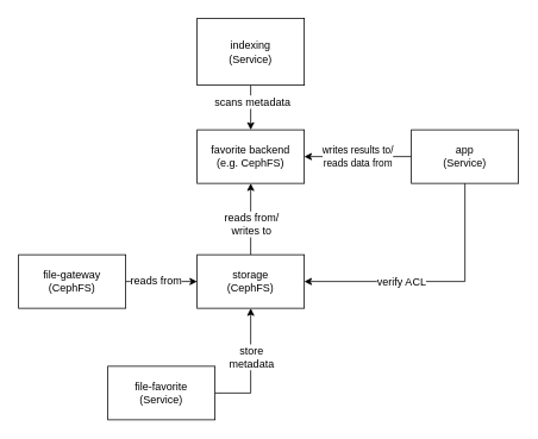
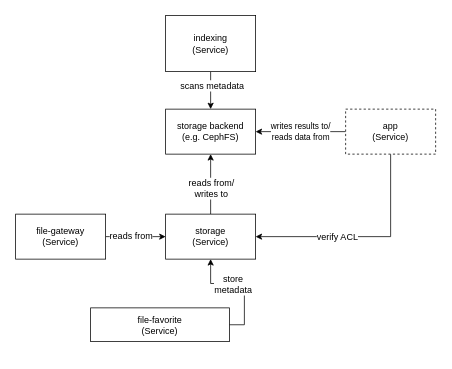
  <mxCell id="0" />
  <mxCell id="1" parent="0" />
  <mxCell id="2" value="" style="edgeStyle=orthogonalEdgeStyle;rounded=0;orthogonalLoop=1;jettySize=auto;html=1;" parent="1" source="4" target="5" edge="1"><mxGeometry relative="1" as="geometry" /></mxCell>
  <mxCell id="3" value="&lt;div&gt;reads from/&lt;/div&gt;&lt;div&gt;writes to&lt;br&gt;&lt;/div&gt;" style="text;html=1;resizable=0;points=[];align=center;verticalAlign=middle;labelBackgroundColor=#ffffff;" parent="2" vertex="1" connectable="0"><mxGeometry x="-0.3" relative="1" as="geometry"><mxPoint y="-7" as="offset" /></mxGeometry></mxCell>
- <mxCell id="4" value="&lt;div&gt;storage&lt;/div&gt;&lt;div&gt;(CephFS)&lt;br&gt;&lt;/div&gt;" style="rounded=0;whiteSpace=wrap;html=1;" parent="1" vertex="1"><mxGeometry x="220" y="285" width="120" height="60" as="geometry" /></mxCell>
- <mxCell id="5" value="&lt;div&gt;favorite backend &lt;br&gt;&lt;/div&gt;&lt;div&gt;(e.g. CephFS)&lt;/div&gt;" style="rounded=0;whiteSpace=wrap;html=1;" parent="1" vertex="1"><mxGeometry x="220" y="145" width="120" height="60" as="geometry" /></mxCell>
+ <mxCell id="4" value="&lt;div&gt;storage&lt;/div&gt;&lt;div&gt;(Service)&lt;br&gt;&lt;/div&gt;" style="rounded=0;whiteSpace=wrap;html=1;" parent="1" vertex="1"><mxGeometry x="220" y="285" width="120" height="60" as="geometry" /></mxCell>
+ <mxCell id="5" value="&lt;div&gt;storage backend &lt;br&gt;&lt;/div&gt;&lt;div&gt;(e.g. CephFS)&lt;/div&gt;" style="rounded=0;whiteSpace=wrap;html=1;" parent="1" vertex="1"><mxGeometry x="220" y="145" width="120" height="60" as="geometry" /></mxCell>
  <mxCell id="6" value="" style="edgeStyle=orthogonalEdgeStyle;rounded=0;orthogonalLoop=1;jettySize=auto;html=1;" parent="1" source="8" target="4" edge="1"><mxGeometry relative="1" as="geometry" /></mxCell>
  <mxCell id="7" value="reads from" style="text;html=1;resizable=0;points=[];align=center;verticalAlign=middle;labelBackgroundColor=#ffffff;" parent="6" vertex="1" connectable="0"><mxGeometry x="-0.175" y="1" relative="1" as="geometry"><mxPoint as="offset" /></mxGeometry></mxCell>
- <mxCell id="8" value="&lt;div&gt;file-gateway&lt;/div&gt;&lt;div&gt;(CephFS)&lt;br&gt;&lt;/div&gt;" style="rounded=0;whiteSpace=wrap;html=1;" parent="1" vertex="1"><mxGeometry x="20" y="285" width="120" height="60" as="geometry" /></mxCell>
+ <mxCell id="8" value="&lt;div&gt;file-gateway&lt;/div&gt;&lt;div&gt;(Service)&lt;br&gt;&lt;/div&gt;" style="rounded=0;whiteSpace=wrap;html=1;" parent="1" vertex="1"><mxGeometry x="20" y="285" width="120" height="60" as="geometry" /></mxCell>
  <mxCell id="9" value="&lt;div&gt;writes results to/&lt;/div&gt;&lt;div&gt;reads data from&lt;br&gt;&lt;/div&gt;" style="edgeStyle=orthogonalEdgeStyle;rounded=0;orthogonalLoop=1;jettySize=auto;html=1;entryX=1;entryY=0.5;entryDx=0;entryDy=0;" parent="1" source="12" target="5" edge="1"><mxGeometry relative="1" as="geometry" /></mxCell>
  <mxCell id="10" style="edgeStyle=orthogonalEdgeStyle;rounded=0;orthogonalLoop=1;jettySize=auto;html=1;entryX=1;entryY=0.5;entryDx=0;entryDy=0;exitX=0.5;exitY=1;exitDx=0;exitDy=0;" edge="1" parent="1" source="12" target="4"><mxGeometry relative="1" as="geometry" /></mxCell>
  <mxCell id="11" value="verify ACL" style="text;html=1;align=center;verticalAlign=middle;resizable=0;points=[];labelBackgroundColor=#ffffff;" vertex="1" connectable="0" parent="10"><mxGeometry x="0.256" y="-1" relative="1" as="geometry"><mxPoint y="1" as="offset" /></mxGeometry></mxCell>
- <mxCell id="12" value="&lt;div&gt;app&lt;/div&gt;&lt;div&gt;(Service)&lt;br&gt;&lt;/div&gt;" style="rounded=0;whiteSpace=wrap;html=1;" parent="1" vertex="1"><mxGeometry x="460" y="145" width="120" height="60" as="geometry" /></mxCell>
+ <mxCell id="12" value="&lt;div&gt;app&lt;/div&gt;&lt;div&gt;(Service)&lt;br&gt;&lt;/div&gt;" style="rounded=0;whiteSpace=wrap;html=1;dashed=1;" parent="1" vertex="1"><mxGeometry x="460" y="145" width="120" height="60" as="geometry" /></mxCell>
  <mxCell id="13" value="" style="edgeStyle=orthogonalEdgeStyle;rounded=0;orthogonalLoop=1;jettySize=auto;html=1;" edge="1" parent="1" source="15" target="5"><mxGeometry relative="1" as="geometry" /></mxCell>
  <mxCell id="14" value="scans metadata" style="text;html=1;align=center;verticalAlign=middle;resizable=0;points=[];labelBackgroundColor=#ffffff;" vertex="1" connectable="0" parent="13"><mxGeometry x="-0.289" y="1" relative="1" as="geometry"><mxPoint as="offset" /></mxGeometry></mxCell>
  <mxCell id="15" value="&lt;div&gt;indexing&lt;/div&gt;&lt;div&gt;(Service)&lt;/div&gt;" style="rounded=0;whiteSpace=wrap;html=1;" vertex="1" parent="1"><mxGeometry x="220" y="20" width="120" height="75" as="geometry" /></mxCell>
  <mxCell id="16" value="" style="edgeStyle=orthogonalEdgeStyle;rounded=0;orthogonalLoop=1;jettySize=auto;html=1;exitX=1;exitY=0.5;exitDx=0;exitDy=0;" edge="1" parent="1" source="18" target="4"><mxGeometry relative="1" as="geometry" /></mxCell>
  <mxCell id="17" value="store&lt;br&gt;metadata" style="text;html=1;align=center;verticalAlign=middle;resizable=0;points=[];labelBackgroundColor=#ffffff;" vertex="1" connectable="0" parent="16"><mxGeometry x="0.195" relative="1" as="geometry"><mxPoint y="0.83" as="offset" /></mxGeometry></mxCell>
- <mxCell id="18" value="&lt;div&gt;file-favorite&lt;/div&gt;&lt;div&gt;(Service)&lt;br&gt;&lt;/div&gt;" style="rounded=0;whiteSpace=wrap;html=1;" vertex="1" parent="1"><mxGeometry x="120" y="410" width="120" height="60" as="geometry" /></mxCell>
+ <mxCell id="18" value="&lt;div&gt;file-favorite&lt;/div&gt;&lt;div&gt;(Service)&lt;br&gt;&lt;/div&gt;" style="rounded=0;whiteSpace=wrap;html=1;" vertex="1" parent="1"><mxGeometry x="120" y="410" width="185" height="45" as="geometry" /></mxCell>
